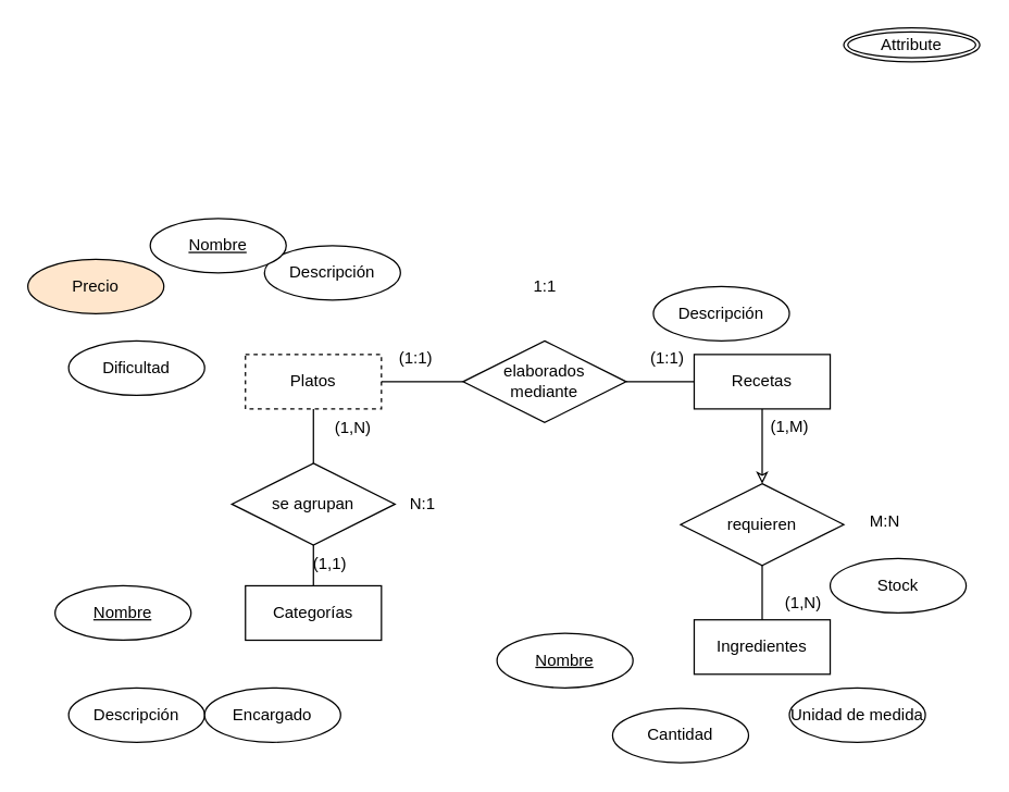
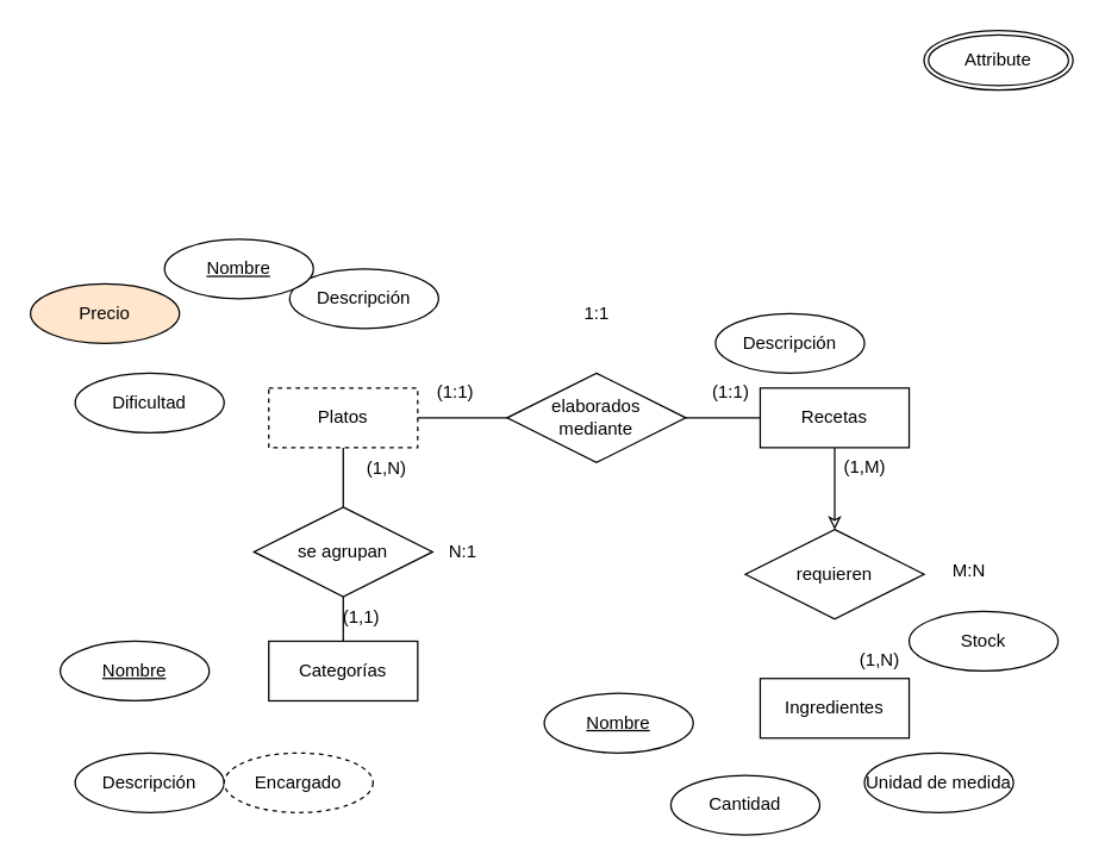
  <mxCell id="0" />
  <mxCell id="1" parent="0" />
  <mxCell id="2" style="edgeStyle=orthogonalEdgeStyle;rounded=0;orthogonalLoop=1;jettySize=auto;html=1;exitX=0.5;exitY=1;exitDx=0;exitDy=0;entryX=0.5;entryY=0;entryDx=0;entryDy=0;endArrow=none;endFill=0;" edge="1" parent="1" source="3" target="25"><mxGeometry relative="1" as="geometry" /></mxCell>
  <mxCell id="3" value="Platos" style="whiteSpace=wrap;html=1;align=center;dashed=1;" vertex="1" parent="1"><mxGeometry x="180" y="260" width="100" height="40" as="geometry" /></mxCell>
  <mxCell id="4" value="Descripción" style="ellipse;whiteSpace=wrap;html=1;align=center;" vertex="1" parent="1"><mxGeometry x="194" y="180" width="100" height="40" as="geometry" /></mxCell>
  <mxCell id="5" value="Dificultad" style="ellipse;whiteSpace=wrap;html=1;align=center;" vertex="1" parent="1"><mxGeometry x="50" y="250" width="100" height="40" as="geometry" /></mxCell>
  <mxCell id="6" value="Precio" style="ellipse;whiteSpace=wrap;html=1;align=center;fillColor=#ffe6cc;" vertex="1" parent="1"><mxGeometry x="20" y="190" width="100" height="40" as="geometry" /></mxCell>
  <mxCell id="7" value="Nombre" style="ellipse;whiteSpace=wrap;html=1;align=center;fontStyle=4;" vertex="1" parent="1"><mxGeometry x="110" y="160" width="100" height="40" as="geometry" /></mxCell>
  <mxCell id="8" style="edgeStyle=orthogonalEdgeStyle;rounded=0;orthogonalLoop=1;jettySize=auto;html=1;exitX=0.5;exitY=1;exitDx=0;exitDy=0;entryX=0.5;entryY=0;entryDx=0;entryDy=0;strokeColor=default;align=center;verticalAlign=middle;fontFamily=Helvetica;fontSize=11;fontColor=default;labelBackgroundColor=default;endArrow=classic;endFill=0;" edge="1" parent="1" source="9" target="20"><mxGeometry relative="1" as="geometry" /></mxCell>
  <mxCell id="9" value="Recetas" style="whiteSpace=wrap;html=1;align=center;" vertex="1" parent="1"><mxGeometry x="510" y="260" width="100" height="40" as="geometry" /></mxCell>
  <mxCell id="10" value="" style="edgeStyle=orthogonalEdgeStyle;rounded=0;orthogonalLoop=1;jettySize=auto;html=1;endArrow=none;endFill=0;" edge="1" parent="1" source="12" target="3"><mxGeometry relative="1" as="geometry" /></mxCell>
  <mxCell id="11" style="edgeStyle=orthogonalEdgeStyle;rounded=0;orthogonalLoop=1;jettySize=auto;html=1;exitX=1;exitY=0.5;exitDx=0;exitDy=0;endArrow=none;endFill=0;" edge="1" parent="1" source="12" target="9"><mxGeometry relative="1" as="geometry" /></mxCell>
  <mxCell id="12" value="elaborados&lt;br&gt;mediante" style="shape=rhombus;perimeter=rhombusPerimeter;whiteSpace=wrap;html=1;align=center;" vertex="1" parent="1"><mxGeometry x="340" y="250" width="120" height="60" as="geometry" /></mxCell>
  <mxCell id="13" value="Descripción" style="ellipse;whiteSpace=wrap;html=1;align=center;" vertex="1" parent="1"><mxGeometry x="50" y="505" width="100" height="40" as="geometry" /></mxCell>
  <mxCell id="14" value="Descripción" style="ellipse;whiteSpace=wrap;html=1;align=center;" vertex="1" parent="1"><mxGeometry x="480" y="210" width="100" height="40" as="geometry" /></mxCell>
  <mxCell id="15" value="Unidad de medida" style="ellipse;whiteSpace=wrap;html=1;align=center;" vertex="1" parent="1"><mxGeometry x="580" y="505" width="100" height="40" as="geometry" /></mxCell>
  <mxCell id="16" value="Cantidad" style="ellipse;whiteSpace=wrap;html=1;align=center;" vertex="1" parent="1"><mxGeometry x="450" y="520" width="100" height="40" as="geometry" /></mxCell>
- <mxCell id="17" value="Attribute" style="ellipse;shape=doubleEllipse;margin=3;whiteSpace=wrap;html=1;align=center;" vertex="1" parent="1"><mxGeometry x="620" y="20" width="100" height="25" as="geometry" /></mxCell>
+ <mxCell id="17" value="Attribute" style="ellipse;shape=doubleEllipse;margin=3;whiteSpace=wrap;html=1;align=center;" vertex="1" parent="1"><mxGeometry x="620" y="20" width="100" height="40" as="geometry" /></mxCell>
  <mxCell id="18" value="Ingredientes" style="whiteSpace=wrap;html=1;align=center;" vertex="1" parent="1"><mxGeometry x="510" y="455" width="100" height="40" as="geometry" /></mxCell>
- <mxCell id="19" style="edgeStyle=orthogonalEdgeStyle;rounded=0;orthogonalLoop=1;jettySize=auto;html=1;exitX=0.5;exitY=1;exitDx=0;exitDy=0;strokeColor=default;align=center;verticalAlign=middle;fontFamily=Helvetica;fontSize=11;fontColor=default;labelBackgroundColor=default;endArrow=none;endFill=0;" edge="1" parent="1" source="20" target="18"><mxGeometry relative="1" as="geometry"><mxPoint x="500" y="440" as="targetPoint" /></mxGeometry></mxCell>
  <mxCell id="20" value="requieren" style="shape=rhombus;perimeter=rhombusPerimeter;whiteSpace=wrap;html=1;align=center;" vertex="1" parent="1"><mxGeometry x="500" y="355" width="120" height="60" as="geometry" /></mxCell>
  <mxCell id="21" value="Stock" style="ellipse;whiteSpace=wrap;html=1;align=center;" vertex="1" parent="1"><mxGeometry x="610" y="410" width="100" height="40" as="geometry" /></mxCell>
  <mxCell id="22" value="Nombre" style="ellipse;whiteSpace=wrap;html=1;align=center;fontStyle=4;" vertex="1" parent="1"><mxGeometry x="365" y="465" width="100" height="40" as="geometry" /></mxCell>
  <mxCell id="23" value="Categorías" style="whiteSpace=wrap;html=1;align=center;" vertex="1" parent="1"><mxGeometry x="180" y="430" width="100" height="40" as="geometry" /></mxCell>
  <mxCell id="24" style="edgeStyle=orthogonalEdgeStyle;rounded=0;orthogonalLoop=1;jettySize=auto;html=1;exitX=0.5;exitY=1;exitDx=0;exitDy=0;entryX=0.5;entryY=0;entryDx=0;entryDy=0;endArrow=none;endFill=0;" edge="1" parent="1" source="25" target="23"><mxGeometry relative="1" as="geometry" /></mxCell>
  <mxCell id="25" value="se agrupan" style="shape=rhombus;perimeter=rhombusPerimeter;whiteSpace=wrap;html=1;align=center;" vertex="1" parent="1"><mxGeometry x="170" y="340" width="120" height="60" as="geometry" /></mxCell>
  <mxCell id="26" value="Nombre" style="ellipse;whiteSpace=wrap;html=1;align=center;fontStyle=4;" vertex="1" parent="1"><mxGeometry x="40" y="430" width="100" height="40" as="geometry" /></mxCell>
- <mxCell id="27" value="Encargado" style="ellipse;whiteSpace=wrap;html=1;align=center;" vertex="1" parent="1"><mxGeometry x="150" y="505" width="100" height="40" as="geometry" /></mxCell>
+ <mxCell id="27" value="Encargado" style="ellipse;whiteSpace=wrap;html=1;align=center;dashed=1;" vertex="1" parent="1"><mxGeometry x="150" y="505" width="100" height="40" as="geometry" /></mxCell>
  <mxCell id="28" value="(1,1)" style="text;strokeColor=none;fillColor=none;spacingLeft=4;spacingRight=4;overflow=hidden;rotatable=0;points=[[0,0.5],[1,0.5]];portConstraint=eastwest;fontSize=12;whiteSpace=wrap;html=1;" vertex="1" parent="1"><mxGeometry x="224" y="400" width="40" height="30" as="geometry" /></mxCell>
  <mxCell id="29" value="(1,N)" style="text;strokeColor=none;fillColor=none;spacingLeft=4;spacingRight=4;overflow=hidden;rotatable=0;points=[[0,0.5],[1,0.5]];portConstraint=eastwest;fontSize=12;whiteSpace=wrap;html=1;" vertex="1" parent="1"><mxGeometry x="240" y="300" width="40" height="30" as="geometry" /></mxCell>
  <mxCell id="30" value="N:1" style="text;html=1;align=center;verticalAlign=middle;resizable=0;points=[];autosize=1;strokeColor=none;fillColor=none;" vertex="1" parent="1"><mxGeometry x="290" y="355" width="40" height="30" as="geometry" /></mxCell>
  <mxCell id="31" value="(1:1)" style="text;html=1;align=center;verticalAlign=middle;resizable=0;points=[];autosize=1;strokeColor=none;fillColor=none;" vertex="1" parent="1"><mxGeometry x="465" y="248" width="50" height="30" as="geometry" /></mxCell>
  <mxCell id="32" value="(1:1)" style="text;html=1;align=center;verticalAlign=middle;resizable=0;points=[];autosize=1;strokeColor=none;fillColor=none;" vertex="1" parent="1"><mxGeometry x="280" y="248" width="50" height="30" as="geometry" /></mxCell>
  <mxCell id="33" value="1:1" style="text;html=1;align=center;verticalAlign=middle;resizable=0;points=[];autosize=1;strokeColor=none;fillColor=none;" vertex="1" parent="1"><mxGeometry x="380" y="195" width="40" height="30" as="geometry" /></mxCell>
  <mxCell id="34" value="(1,N)" style="text;html=1;align=center;verticalAlign=middle;resizable=0;points=[];autosize=1;strokeColor=none;fillColor=none;" vertex="1" parent="1"><mxGeometry x="565" y="428" width="50" height="30" as="geometry" /></mxCell>
  <mxCell id="35" value="(1,M)" style="text;html=1;align=center;verticalAlign=middle;resizable=0;points=[];autosize=1;strokeColor=none;fillColor=none;" vertex="1" parent="1"><mxGeometry x="555" y="298" width="50" height="30" as="geometry" /></mxCell>
  <mxCell id="36" value="M:N" style="text;html=1;align=center;verticalAlign=middle;resizable=0;points=[];autosize=1;strokeColor=none;fillColor=none;" vertex="1" parent="1"><mxGeometry x="625" y="368" width="50" height="30" as="geometry" /></mxCell>
